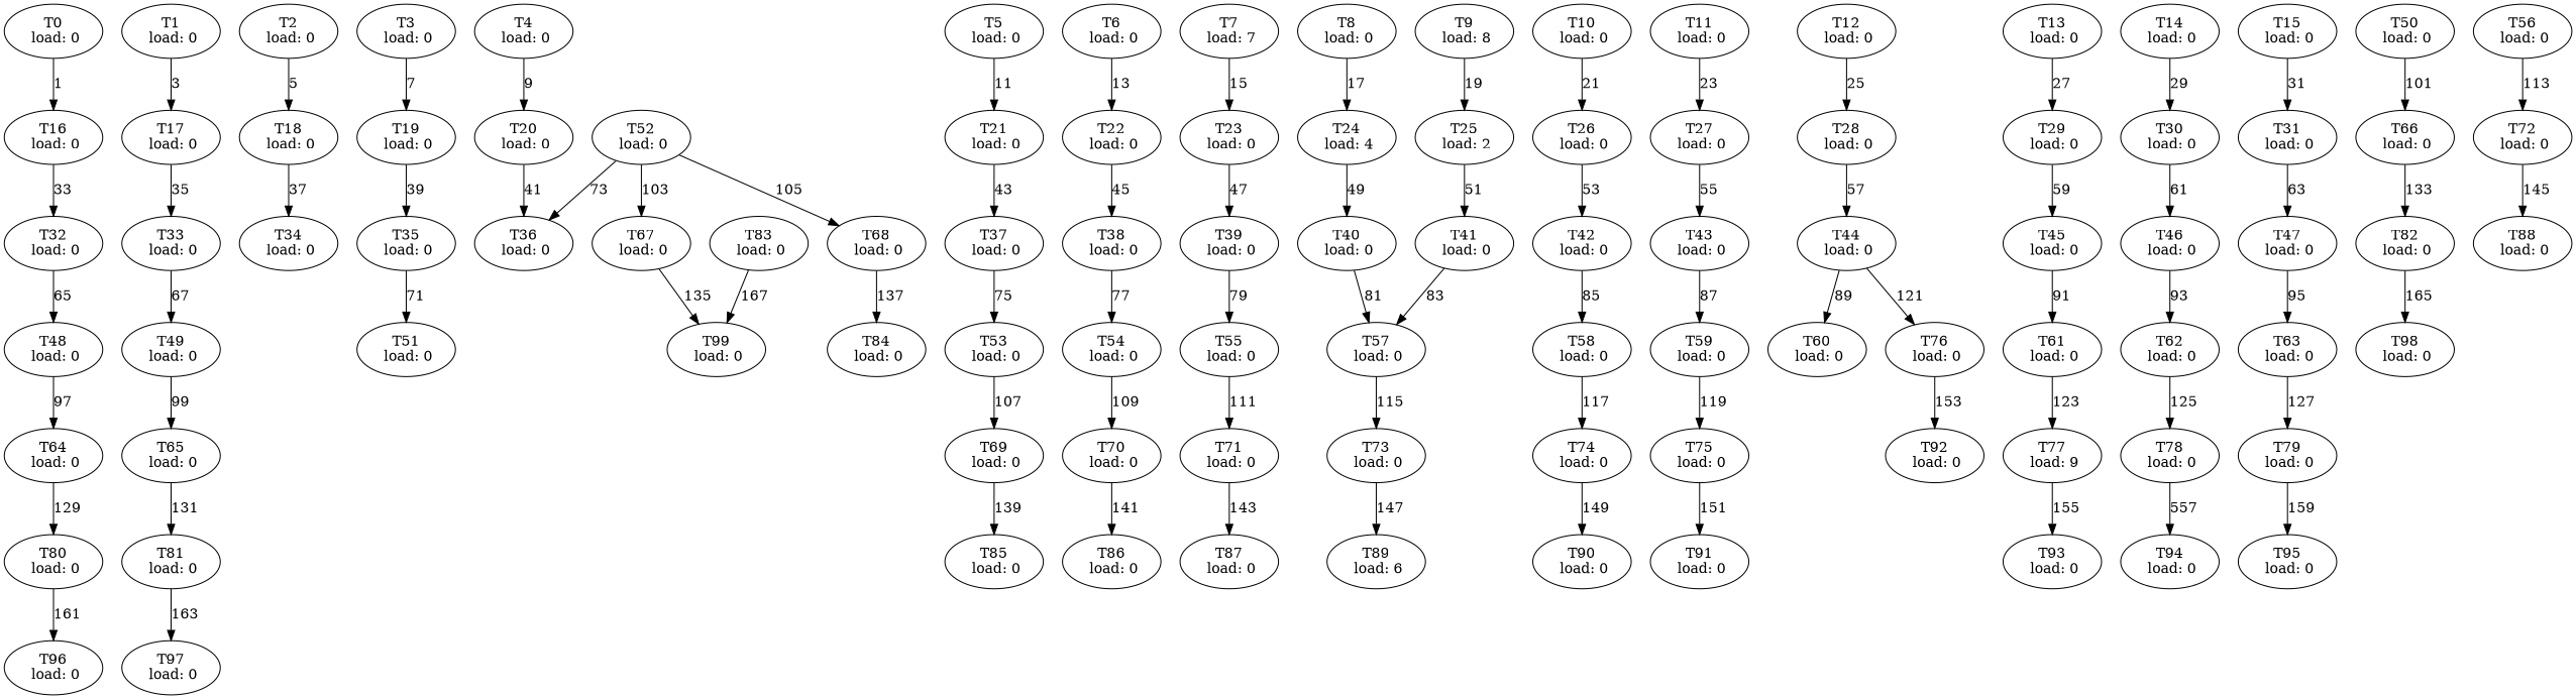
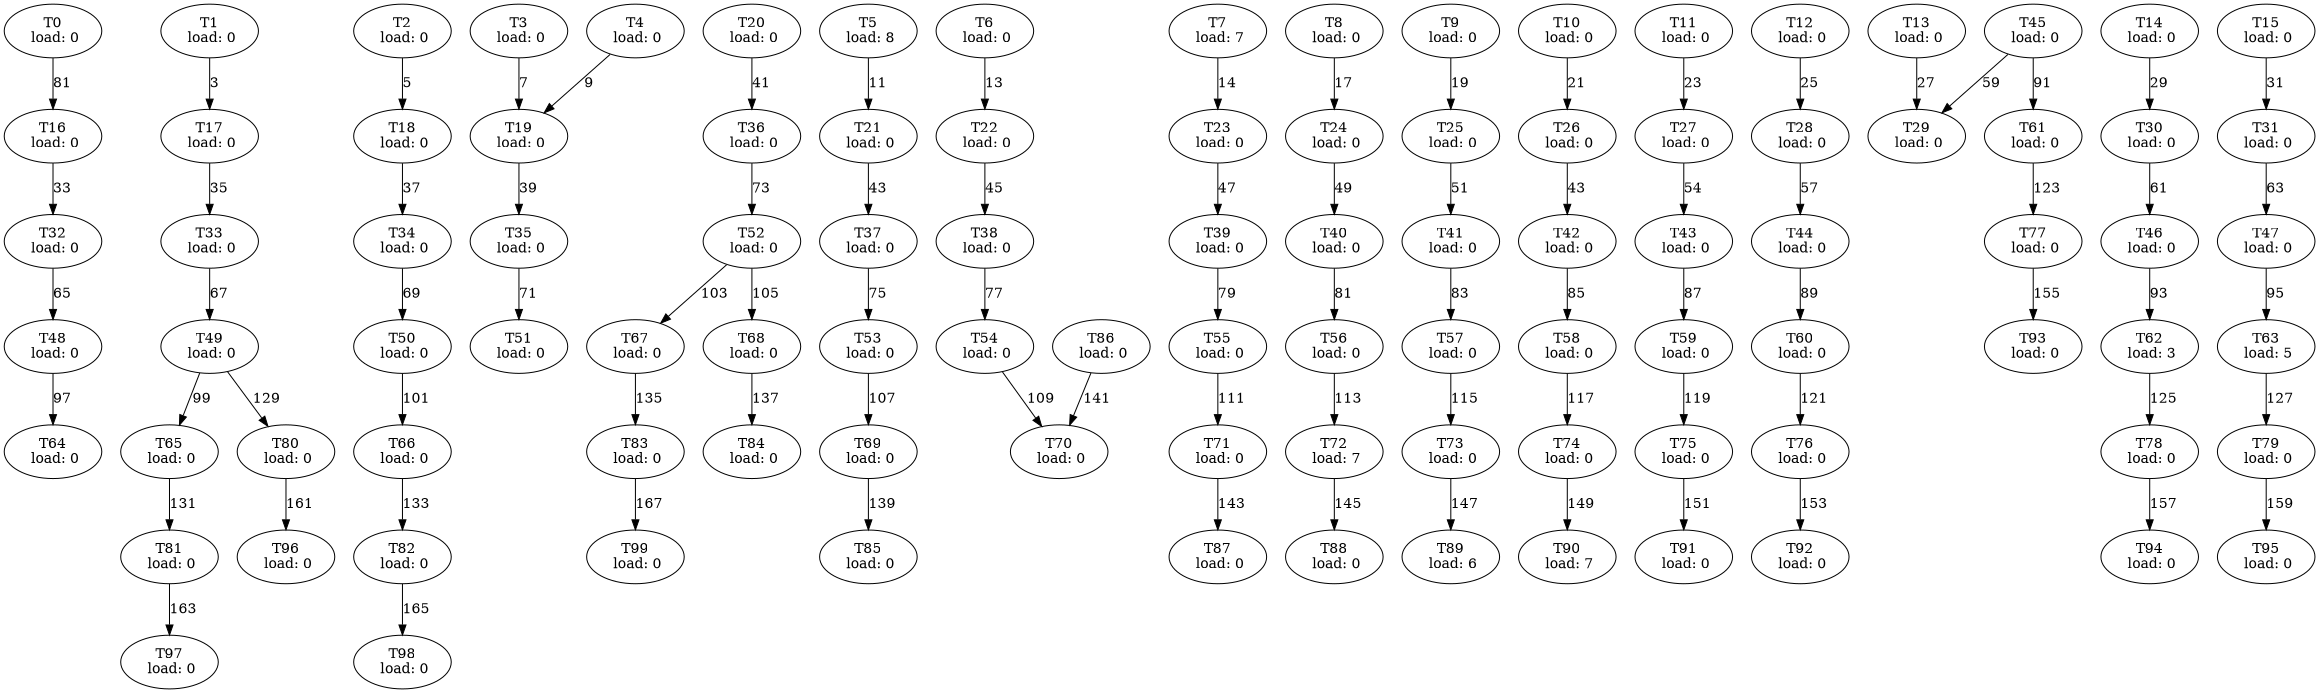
  digraph {
    n1 [label="T0\n load: 0"]
    n2 [label="T16\n load: 0"]
    n3 [label="T32\n load: 0"]
    n4 [label="T1\n load: 0"]
    n5 [label="T17\n load: 0"]
    n6 [label="T33\n load: 0"]
    n7 [label="T2\n load: 0"]
    n8 [label="T18\n load: 0"]
    n9 [label="T34\n load: 0"]
    n10 [label="T3\n load: 0"]
    n11 [label="T19\n load: 0"]
    n12 [label="T35\n load: 0"]
    n13 [label="T4\n load: 0"]
    n14 [label="T20\n load: 0"]
    n15 [label="T36\n load: 0"]
-   n16 [label="T5\n load: 0"]
+   n16 [label="T5\n load: 8"]
    n17 [label="T21\n load: 0"]
    n18 [label="T37\n load: 0"]
    n19 [label="T6\n load: 0"]
    n20 [label="T22\n load: 0"]
    n21 [label="T38\n load: 0"]
    n22 [label="T7\n load: 7"]
    n23 [label="T23\n load: 0"]
    n24 [label="T39\n load: 0"]
    n25 [label="T8\n load: 0"]
-   n26 [label="T24\n load: 4"]
+   n26 [label="T24\n load: 0"]
    n27 [label="T40\n load: 0"]
-   n28 [label="T9\n load: 8"]
-   n29 [label="T25\n load: 2"]
+   n28 [label="T9\n load: 0"]
+   n29 [label="T25\n load: 0"]
    n30 [label="T41\n load: 0"]
    n31 [label="T10\n load: 0"]
    n32 [label="T26\n load: 0"]
    n33 [label="T42\n load: 0"]
    n34 [label="T11\n load: 0"]
    n35 [label="T27\n load: 0"]
    n36 [label="T43\n load: 0"]
    n37 [label="T12\n load: 0"]
    n38 [label="T28\n load: 0"]
    n39 [label="T44\n load: 0"]
    n40 [label="T13\n load: 0"]
    n41 [label="T29\n load: 0"]
    n42 [label="T45\n load: 0"]
    n43 [label="T14\n load: 0"]
    n44 [label="T30\n load: 0"]
    n45 [label="T46\n load: 0"]
    n46 [label="T15\n load: 0"]
    n47 [label="T31\n load: 0"]
    n48 [label="T47\n load: 0"]
    n49 [label="T48\n load: 0"]
    n50 [label="T49\n load: 0"]
    n51 [label="T50\n load: 0"]
    n52 [label="T51\n load: 0"]
    n53 [label="T52\n load: 0"]
    n54 [label="T53\n load: 0"]
    n55 [label="T54\n load: 0"]
    n56 [label="T55\n load: 0"]
    n57 [label="T56\n load: 0"]
    n58 [label="T57\n load: 0"]
    n59 [label="T58\n load: 0"]
    n60 [label="T59\n load: 0"]
    n61 [label="T60\n load: 0"]
    n62 [label="T61\n load: 0"]
-   n63 [label="T62\n load: 0"]
-   n64 [label="T63\n load: 0"]
+   n63 [label="T62\n load: 3"]
+   n64 [label="T63\n load: 5"]
    n65 [label="T64\n load: 0"]
    n66 [label="T65\n load: 0"]
    n67 [label="T66\n load: 0"]
    n68 [label="T67\n load: 0"]
    n69 [label="T68\n load: 0"]
    n70 [label="T69\n load: 0"]
    n71 [label="T70\n load: 0"]
    n72 [label="T71\n load: 0"]
-   n73 [label="T72\n load: 0"]
+   n73 [label="T72\n load: 7"]
    n74 [label="T73\n load: 0"]
    n75 [label="T74\n load: 0"]
    n76 [label="T75\n load: 0"]
    n77 [label="T76\n load: 0"]
-   n78 [label="T77\n load: 9"]
+   n78 [label="T77\n load: 0"]
    n79 [label="T78\n load: 0"]
    n80 [label="T79\n load: 0"]
    n81 [label="T80\n load: 0"]
    n82 [label="T81\n load: 0"]
    n83 [label="T82\n load: 0"]
    n84 [label="T83\n load: 0"]
    n85 [label="T84\n load: 0"]
    n86 [label="T85\n load: 0"]
    n87 [label="T86\n load: 0"]
    n88 [label="T87\n load: 0"]
    n89 [label="T88\n load: 0"]
    n90 [label="T89\n load: 6"]
-   n91 [label="T90\n load: 0"]
+   n91 [label="T90\n load: 7"]
    n92 [label="T91\n load: 0"]
    n93 [label="T92\n load: 0"]
    n94 [label="T93\n load: 0"]
    n95 [label="T94\n load: 0"]
    n96 [label="T95\n load: 0"]
    n97 [label="T96\n load: 0"]
    n98 [label="T97\n load: 0"]
    n99 [label="T98\n load: 0"]
    n100 [label="T99\n load: 0"]
-   n1 -> n2 [label=1]
+   n1 -> n2 [label=81]
    n2 -> n3 [label=33]
    n3 -> n49 [label=65]
    n4 -> n5 [label=3]
    n5 -> n6 [label=35]
    n6 -> n50 [label=67]
    n7 -> n8 [label=5]
    n8 -> n9 [label=37]
+   n9 -> n51 [label=69]
    n10 -> n11 [label=7]
    n11 -> n12 [label=39]
    n12 -> n52 [label=71]
-   n13 -> n14 [label=9]
+   n13 -> n11 [label=9]
    n14 -> n15 [label=41]
-   n53 -> n15 [label=73]
+   n15 -> n53 [label=73]
    n16 -> n17 [label=11]
    n17 -> n18 [label=43]
    n18 -> n54 [label=75]
    n19 -> n20 [label=13]
    n20 -> n21 [label=45]
    n21 -> n55 [label=77]
-   n22 -> n23 [label=15]
+   n22 -> n23 [label=14]
    n23 -> n24 [label=47]
    n24 -> n56 [label=79]
    n25 -> n26 [label=17]
    n26 -> n27 [label=49]
-   n27 -> n58 [label=81]
+   n27 -> n57 [label=81]
    n28 -> n29 [label=19]
    n29 -> n30 [label=51]
    n30 -> n58 [label=83]
    n31 -> n32 [label=21]
-   n32 -> n33 [label=53]
+   n32 -> n33 [label=43]
    n33 -> n59 [label=85]
    n34 -> n35 [label=23]
-   n35 -> n36 [label=55]
+   n35 -> n36 [label=54]
    n36 -> n60 [label=87]
    n37 -> n38 [label=25]
    n38 -> n39 [label=57]
    n39 -> n61 [label=89]
    n40 -> n41 [label=27]
-   n41 -> n42 [label=59]
+   n42 -> n41 [label=59]
    n42 -> n62 [label=91]
    n43 -> n44 [label=29]
    n44 -> n45 [label=61]
    n45 -> n63 [label=93]
    n46 -> n47 [label=31]
    n47 -> n48 [label=63]
    n48 -> n64 [label=95]
    n49 -> n65 [label=97]
    n50 -> n66 [label=99]
    n51 -> n67 [label=101]
    n53 -> n68 [label=103]
    n53 -> n69 [label=105]
    n54 -> n70 [label=107]
    n55 -> n71 [label=109]
    n56 -> n72 [label=111]
    n57 -> n73 [label=113]
    n58 -> n74 [label=115]
    n59 -> n75 [label=117]
    n60 -> n76 [label=119]
-   n39 -> n77 [label=121]
+   n61 -> n77 [label=121]
    n62 -> n78 [label=123]
    n63 -> n79 [label=125]
    n64 -> n80 [label=127]
-   n65 -> n81 [label=129]
+   n50 -> n81 [label=129]
    n66 -> n82 [label=131]
    n67 -> n83 [label=133]
-   n68 -> n100 [label=135]
+   n68 -> n84 [label=135]
    n69 -> n85 [label=137]
    n70 -> n86 [label=139]
-   n71 -> n87 [label=141]
+   n87 -> n71 [label=141]
    n72 -> n88 [label=143]
    n73 -> n89 [label=145]
    n74 -> n90 [label=147]
    n75 -> n91 [label=149]
    n76 -> n92 [label=151]
    n77 -> n93 [label=153]
    n78 -> n94 [label=155]
-   n79 -> n95 [label=557]
+   n79 -> n95 [label=157]
    n80 -> n96 [label=159]
    n81 -> n97 [label=161]
    n82 -> n98 [label=163]
    n83 -> n99 [label=165]
    n84 -> n100 [label=167]
  }
